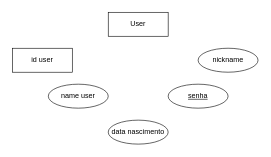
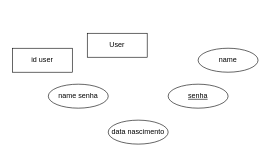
  <mxCell id="0" />
  <mxCell id="1" parent="0" />
- <mxCell id="2" value="&lt;font style=&quot;vertical-align: inherit;&quot;&gt;&lt;font style=&quot;vertical-align: inherit;&quot;&gt;&lt;font style=&quot;vertical-align: inherit;&quot;&gt;&lt;font style=&quot;vertical-align: inherit;&quot;&gt;User&lt;/font&gt;&lt;/font&gt;&lt;/font&gt;&lt;/font&gt;" style="whiteSpace=wrap;html=1;align=center;" vertex="1" parent="1"><mxGeometry x="180" y="20" width="100" height="40" as="geometry" /></mxCell>
+ <mxCell id="2" value="&lt;font style=&quot;vertical-align: inherit;&quot;&gt;&lt;font style=&quot;vertical-align: inherit;&quot;&gt;&lt;font style=&quot;vertical-align: inherit;&quot;&gt;&lt;font style=&quot;vertical-align: inherit;&quot;&gt;User&lt;/font&gt;&lt;/font&gt;&lt;/font&gt;&lt;/font&gt;" style="whiteSpace=wrap;html=1;align=center;" vertex="1" parent="1"><mxGeometry x="145" y="55" width="100" height="40" as="geometry" /></mxCell>
  <mxCell id="3" value="&lt;font style=&quot;vertical-align: inherit;&quot;&gt;&lt;font style=&quot;vertical-align: inherit;&quot;&gt;id user&lt;/font&gt;&lt;/font&gt;" style="whiteSpace=wrap;html=1;align=center;rounded=0;" vertex="1" parent="1"><mxGeometry x="20" y="80" width="100" height="40" as="geometry" /></mxCell>
- <mxCell id="4" value="&lt;font style=&quot;vertical-align: inherit;&quot;&gt;&lt;font style=&quot;vertical-align: inherit;&quot;&gt;name user&lt;/font&gt;&lt;/font&gt;" style="ellipse;whiteSpace=wrap;html=1;align=center;" vertex="1" parent="1"><mxGeometry x="80" y="140" width="100" height="40" as="geometry" /></mxCell>
- <mxCell id="5" value="&lt;font style=&quot;vertical-align: inherit;&quot;&gt;&lt;font style=&quot;vertical-align: inherit;&quot;&gt;nickname&lt;/font&gt;&lt;/font&gt;" style="ellipse;whiteSpace=wrap;html=1;align=center;" vertex="1" parent="1"><mxGeometry x="330" y="80" width="100" height="40" as="geometry" /></mxCell>
+ <mxCell id="4" value="&lt;font style=&quot;vertical-align: inherit;&quot;&gt;&lt;font style=&quot;vertical-align: inherit;&quot;&gt;name senha&lt;/font&gt;&lt;/font&gt;" style="ellipse;whiteSpace=wrap;html=1;align=center;" vertex="1" parent="1"><mxGeometry x="80" y="140" width="100" height="40" as="geometry" /></mxCell>
+ <mxCell id="5" value="&lt;font style=&quot;vertical-align: inherit;&quot;&gt;&lt;font style=&quot;vertical-align: inherit;&quot;&gt;name&lt;/font&gt;&lt;/font&gt;" style="ellipse;whiteSpace=wrap;html=1;align=center;" vertex="1" parent="1"><mxGeometry x="330" y="80" width="100" height="40" as="geometry" /></mxCell>
  <mxCell id="6" value="&lt;font style=&quot;vertical-align: inherit;&quot;&gt;&lt;font style=&quot;vertical-align: inherit;&quot;&gt;data nascimento&lt;/font&gt;&lt;/font&gt;" style="ellipse;whiteSpace=wrap;html=1;align=center;" vertex="1" parent="1"><mxGeometry x="180" y="200" width="100" height="40" as="geometry" /></mxCell>
  <mxCell id="7" value="&lt;font style=&quot;vertical-align: inherit;&quot;&gt;&lt;font style=&quot;vertical-align: inherit;&quot;&gt;senha&lt;/font&gt;&lt;/font&gt;" style="ellipse;whiteSpace=wrap;html=1;align=center;fontStyle=4;" vertex="1" parent="1"><mxGeometry x="280" y="140" width="100" height="40" as="geometry" /></mxCell>
